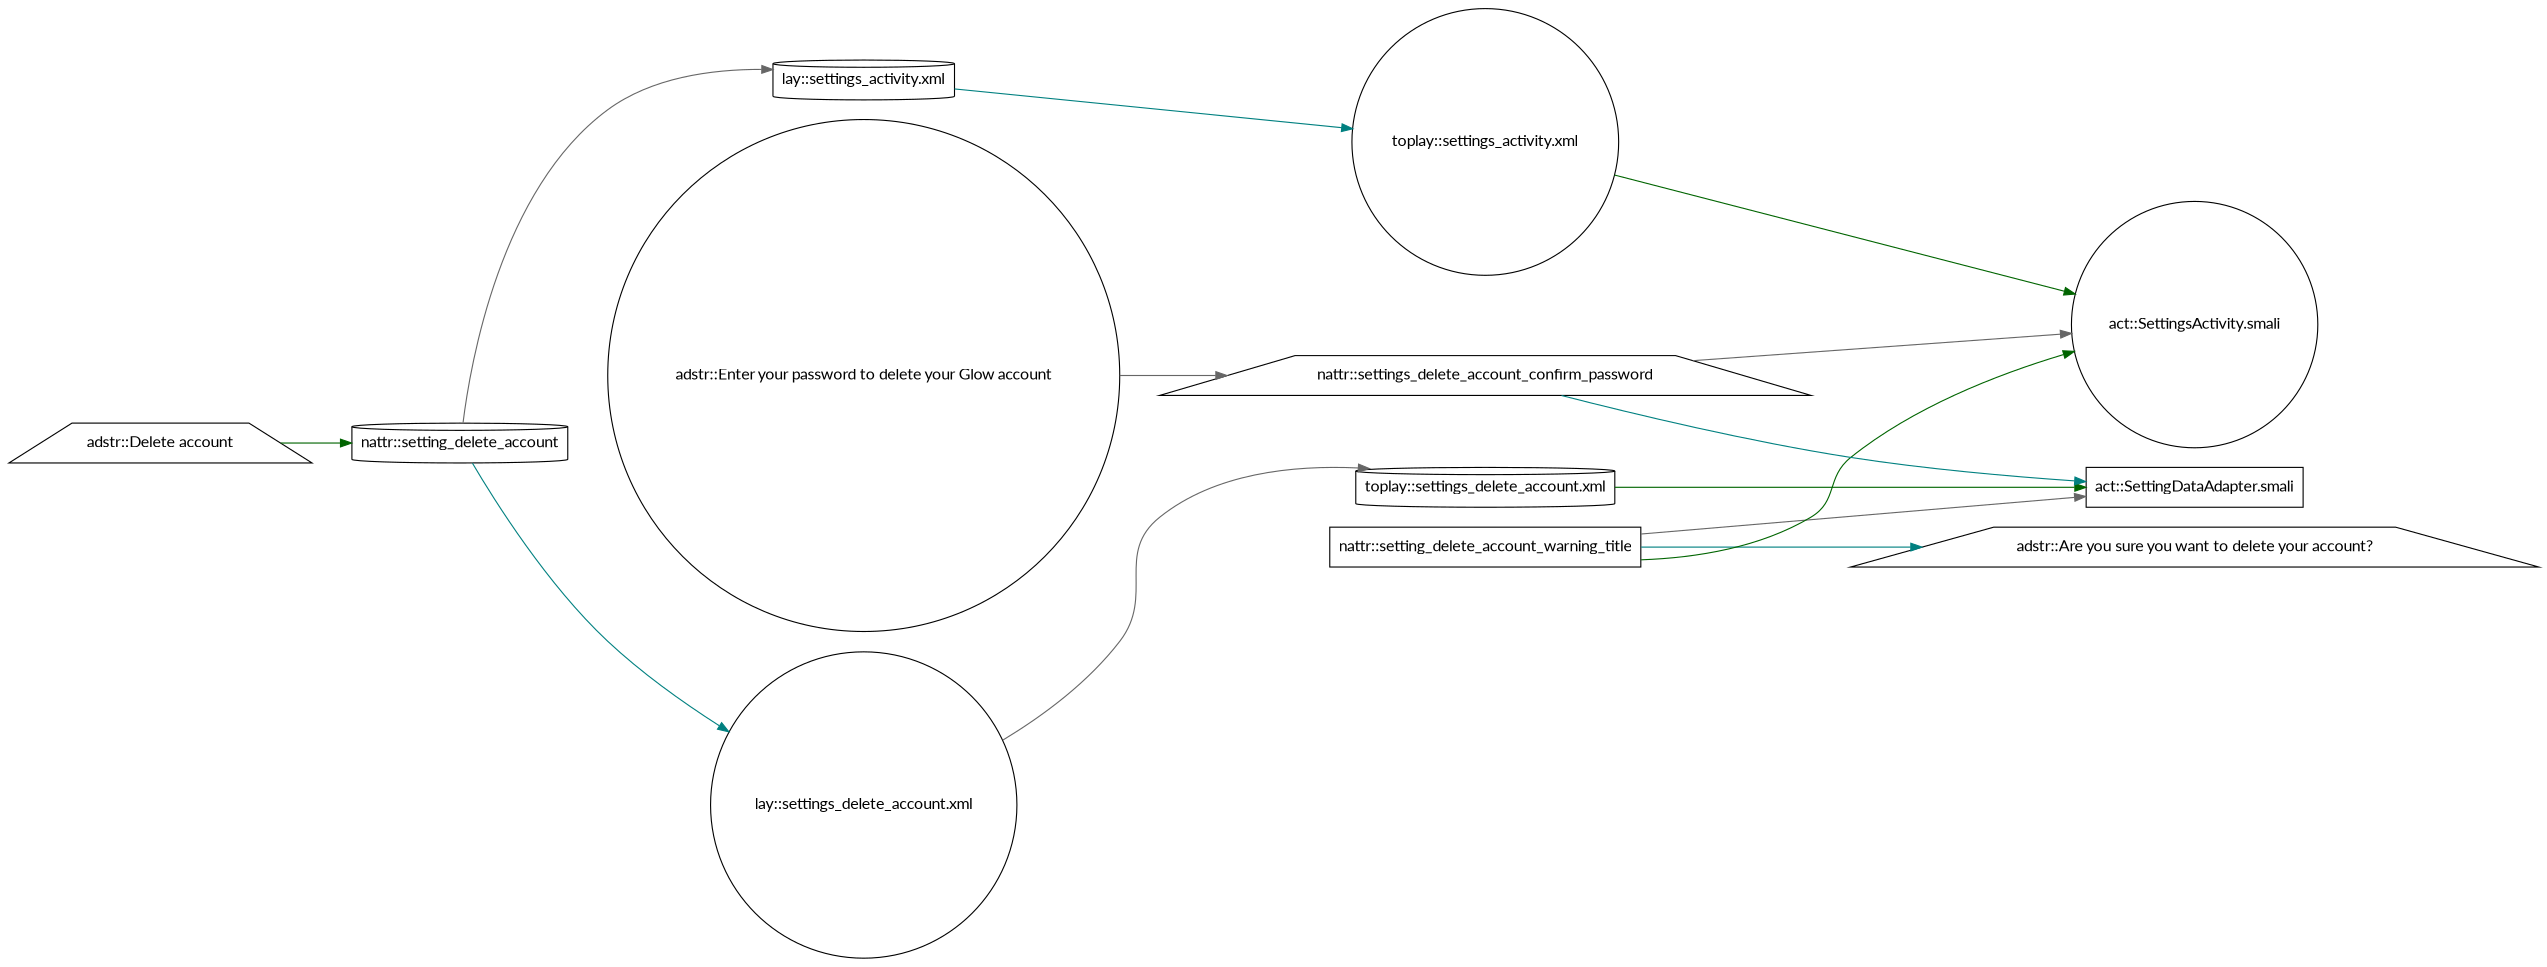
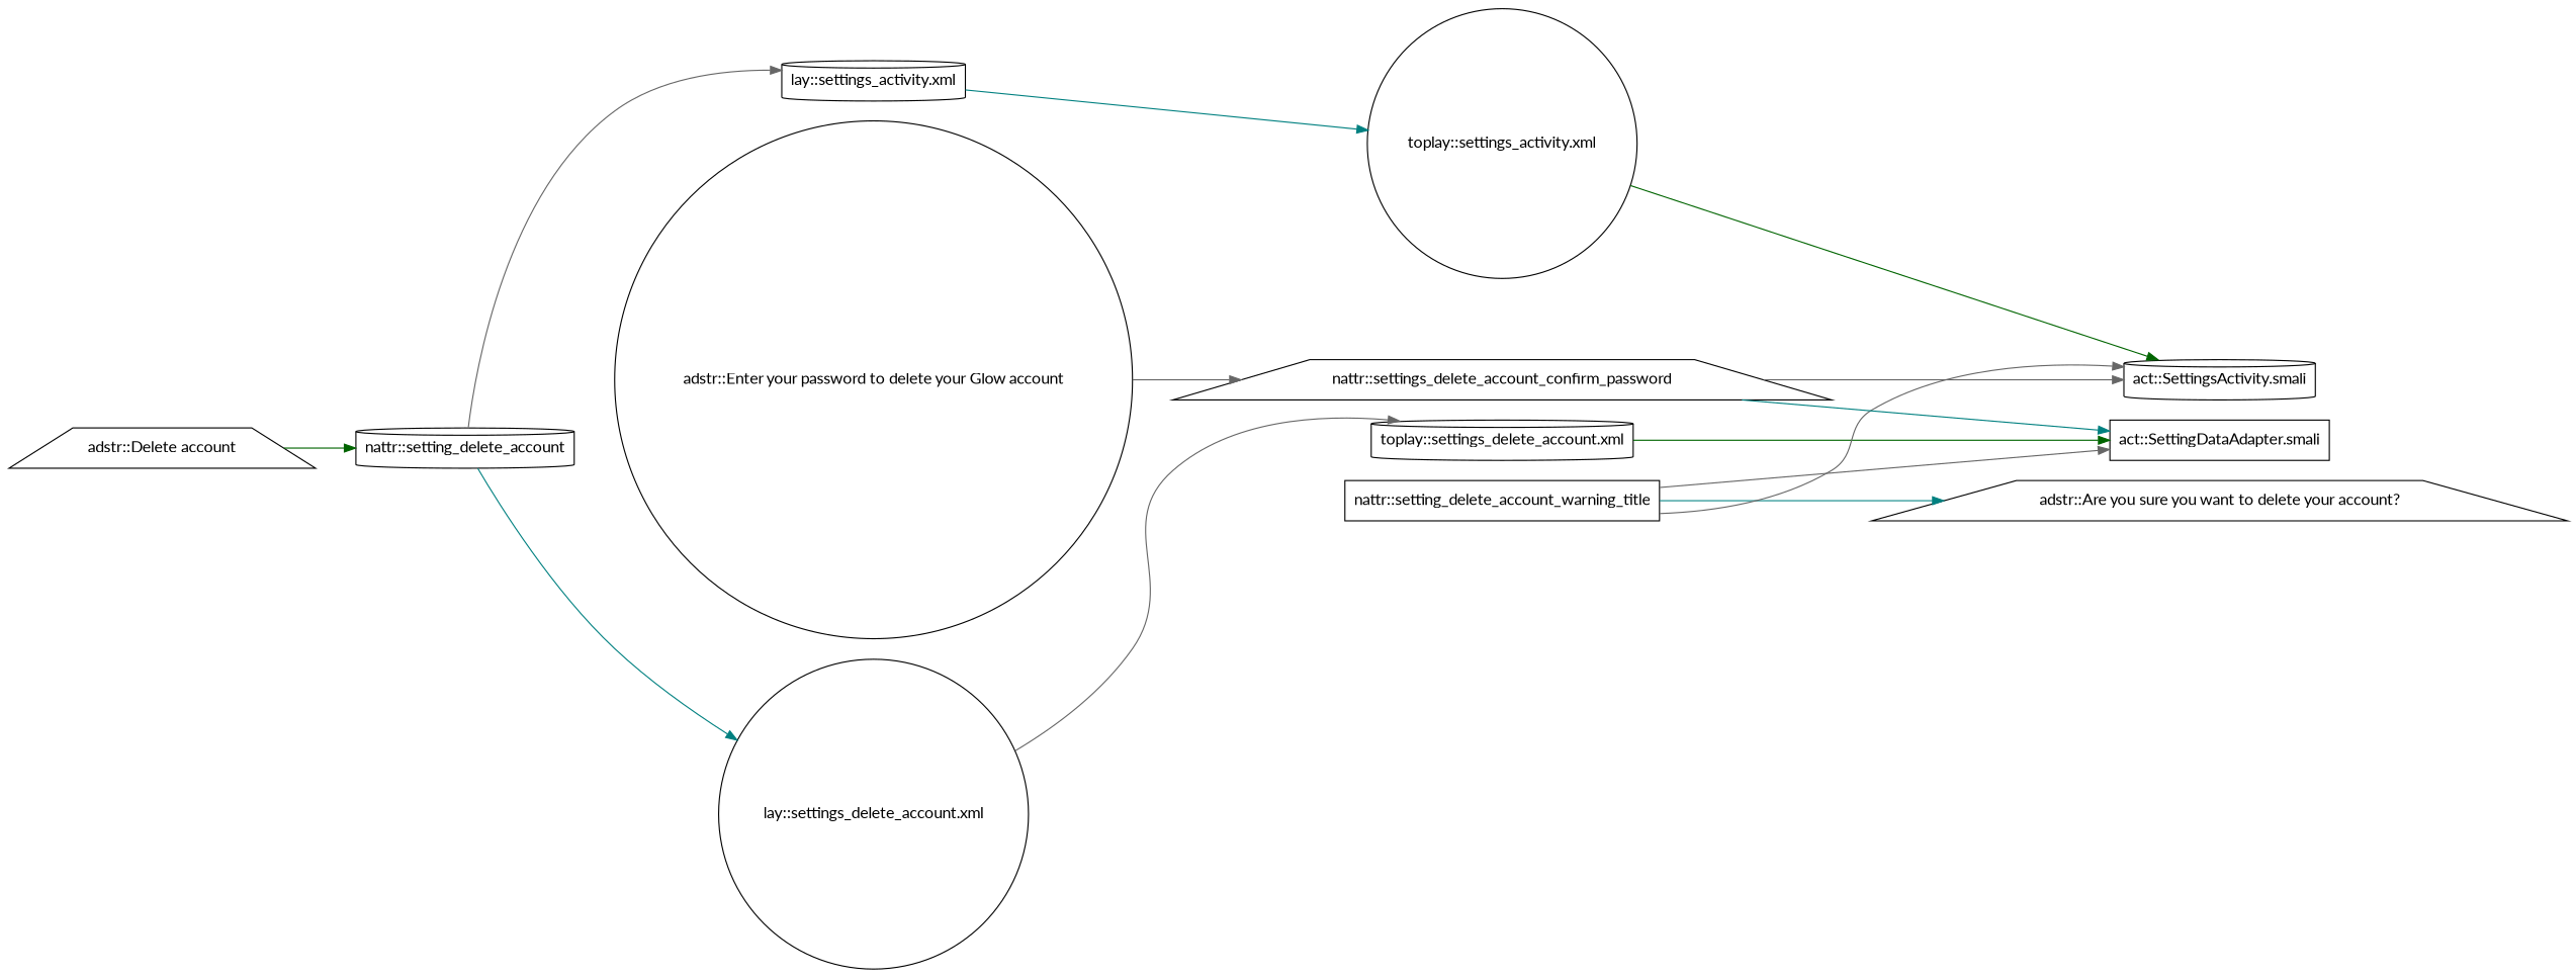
  digraph {
    fontname=Lato
    rankdir=LR
    node [fontname=Lato shape=cylinder]
    edge [color=gray40 fontname=Lato]
    "adstr::Delete account" [shape=trapezium]
    "nattr::setting_delete_account"
    "lay::settings_delete_account.xml" [shape=circle]
    "lay::settings_activity.xml"
    "toplay::settings_delete_account.xml"
    "toplay::settings_activity.xml" [shape=circle]
    "adstr::Are you sure you want to delete your account?" [shape=trapezium]
    "nattr::setting_delete_account_warning_title" [shape=box]
    "act::SettingDataAdapter.smali" [shape=box]
-   "act::SettingsActivity.smali" [shape=circle]
+   "act::SettingsActivity.smali"
    "adstr::Enter your password to delete your Glow account" [shape=circle]
    "nattr::settings_delete_account_confirm_password" [shape=trapezium]
    "adstr::Delete account" -> "nattr::setting_delete_account" [color=darkgreen]
    "nattr::setting_delete_account" -> "lay::settings_delete_account.xml" [color=teal]
    "nattr::setting_delete_account" -> "lay::settings_activity.xml"
    "lay::settings_delete_account.xml" -> "toplay::settings_delete_account.xml"
    "lay::settings_activity.xml" -> "toplay::settings_activity.xml" [color=teal]
    "toplay::settings_delete_account.xml" -> "act::SettingDataAdapter.smali" [color=darkgreen]
    "toplay::settings_activity.xml" -> "act::SettingsActivity.smali" [color=darkgreen]
    "nattr::setting_delete_account_warning_title" -> "adstr::Are you sure you want to delete your account?" [color=teal]
    "nattr::setting_delete_account_warning_title" -> "act::SettingDataAdapter.smali"
-   "nattr::setting_delete_account_warning_title" -> "act::SettingsActivity.smali" [color=darkgreen]
+   "nattr::setting_delete_account_warning_title" -> "act::SettingsActivity.smali"
    "adstr::Enter your password to delete your Glow account" -> "nattr::settings_delete_account_confirm_password"
    "nattr::settings_delete_account_confirm_password" -> "act::SettingDataAdapter.smali" [color=teal]
    "nattr::settings_delete_account_confirm_password" -> "act::SettingsActivity.smali"
  }
